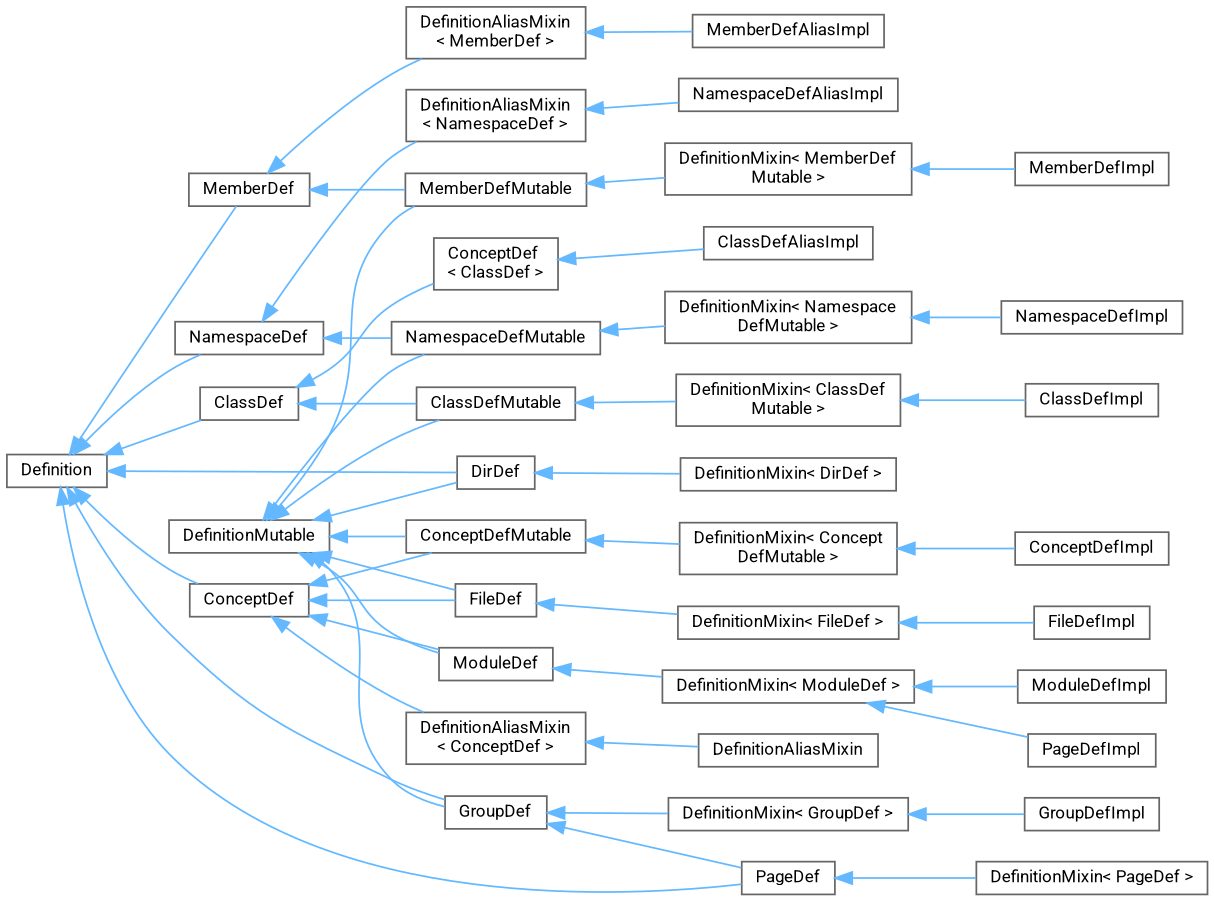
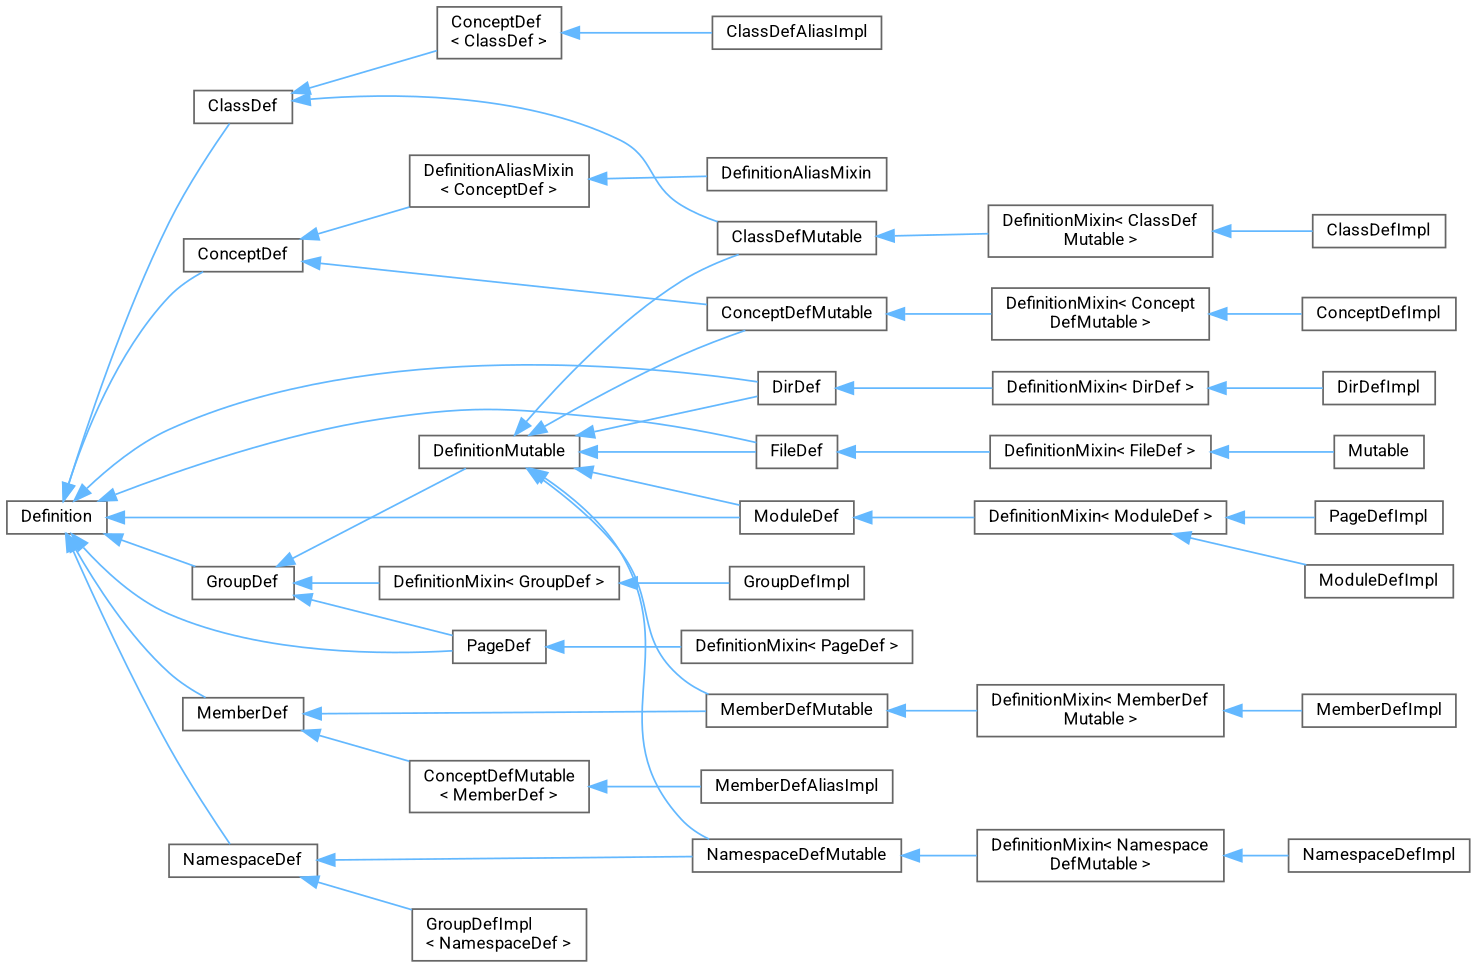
  digraph {
    fontname=Roboto
    rankdir=LR
    node [color=grey40 fillcolor=white fontname=Roboto fontsize=10 shape=box style=filled]
    edge [color=steelblue1 dir=back fontname=Roboto fontsize=10 labelfontname=Helvetica labelfontsize=10 style=solid]
    n1 [height=0.2 label=Definition width=0.4]
    n2 [height=0.2 label=ClassDef width=0.4]
    n3 [height=0.2 label=ConceptDef width=0.4]
    n4 [height=0.2 label=DirDef width=0.4]
    n5 [height=0.2 label=FileDef width=0.4]
    n6 [height=0.2 label=GroupDef width=0.4]
    n7 [height=0.2 label=MemberDef width=0.4]
    n8 [height=0.2 label=ModuleDef width=0.4]
    n9 [height=0.2 label=NamespaceDef width=0.4]
    n10 [height=0.2 label=PageDef width=0.4]
    n11 [height=0.2 label="ConceptDef\l\< ClassDef \>" width=0.4]
    n12 [height=0.2 label=ClassDefMutable width=0.4]
    n13 [height=0.2 label="DefinitionAliasMixin\l\< ConceptDef \>" width=0.4]
    n14 [height=0.2 label=ConceptDefMutable width=0.4]
    n15 [height=0.2 label="DefinitionMixin\< DirDef \>" width=0.4]
    n16 [height=0.2 label="DefinitionMixin\< FileDef \>" width=0.4]
    n17 [height=0.2 label="DefinitionMixin\< GroupDef \>" width=0.4]
-   n18 [height=0.2 label="DefinitionAliasMixin\l\< MemberDef \>" width=0.4]
+   n18 [height=0.2 label="ConceptDefMutable\l\< MemberDef \>" width=0.4]
    n19 [height=0.2 label=MemberDefMutable width=0.4]
    n20 [height=0.2 label="DefinitionMixin\< ModuleDef \>" width=0.4]
-   n21 [height=0.2 label="DefinitionAliasMixin\l\< NamespaceDef \>" width=0.4]
+   n21 [height=0.2 label="GroupDefImpl\l\< NamespaceDef \>" width=0.4]
    n22 [height=0.2 label=NamespaceDefMutable width=0.4]
    n23 [height=0.2 label="DefinitionMixin\< PageDef \>" width=0.4]
    n24 [height=0.2 label=ClassDefAliasImpl width=0.4]
    n25 [height=0.2 label="DefinitionMixin\< ClassDef\lMutable \>" width=0.4]
    n26 [height=0.2 label=ClassDefImpl width=0.4]
    n27 [height=0.2 label=DefinitionAliasMixin width=0.4]
    n28 [height=0.2 label="DefinitionMixin\< Concept\lDefMutable \>" width=0.4]
    n29 [height=0.2 label=ConceptDefImpl width=0.4]
-   n31 [height=0.2 label=FileDefImpl width=0.4]
+   n30 [height=0.2 label=DirDefImpl width=0.4]
+   n31 [height=0.2 label=Mutable width=0.4]
    n32 [height=0.2 label=GroupDefImpl width=0.4]
    n33 [height=0.2 label=MemberDefAliasImpl width=0.4]
    n34 [height=0.2 label="DefinitionMixin\< MemberDef\lMutable \>" width=0.4]
    n35 [height=0.2 label=MemberDefImpl width=0.4]
    n36 [height=0.2 label=ModuleDefImpl width=0.4]
    n37 [height=0.2 label=PageDefImpl width=0.4]
-   n38 [height=0.2 label=NamespaceDefAliasImpl width=0.4]
    n39 [height=0.2 label="DefinitionMixin\< Namespace\lDefMutable \>" width=0.4]
    n40 [height=0.2 label=NamespaceDefImpl width=0.4]
    n41 [height=0.2 label=DefinitionMutable width=0.4]
    n1 -> n2
    n1 -> n3
    n1 -> n4
-   n3 -> n5
+   n1 -> n5
    n1 -> n6
    n1 -> n7
-   n3 -> n8
+   n1 -> n8
    n1 -> n9
    n1 -> n10
    n2 -> n11
    n2 -> n12
    n3 -> n13
    n3 -> n14
    n4 -> n15
    n5 -> n16
    n6 -> n10
    n6 -> n17
    n7 -> n18
    n7 -> n19
    n8 -> n20
    n9 -> n21
    n9 -> n22
    n10 -> n23
    n11 -> n24
    n12 -> n25
    n13 -> n27
    n14 -> n28
+   n15 -> n30
    n16 -> n31
    n17 -> n32
    n18 -> n33
    n19 -> n34
    n20 -> n36
    n20 -> n37
-   n21 -> n38
    n22 -> n39
    n25 -> n26
    n28 -> n29
    n34 -> n35
    n39 -> n40
    n41 -> n4
    n41 -> n5
-   n41 -> n6
+   n6 -> n41
    n41 -> n8
    n41 -> n12
    n41 -> n14
    n41 -> n19
    n41 -> n22
  }
